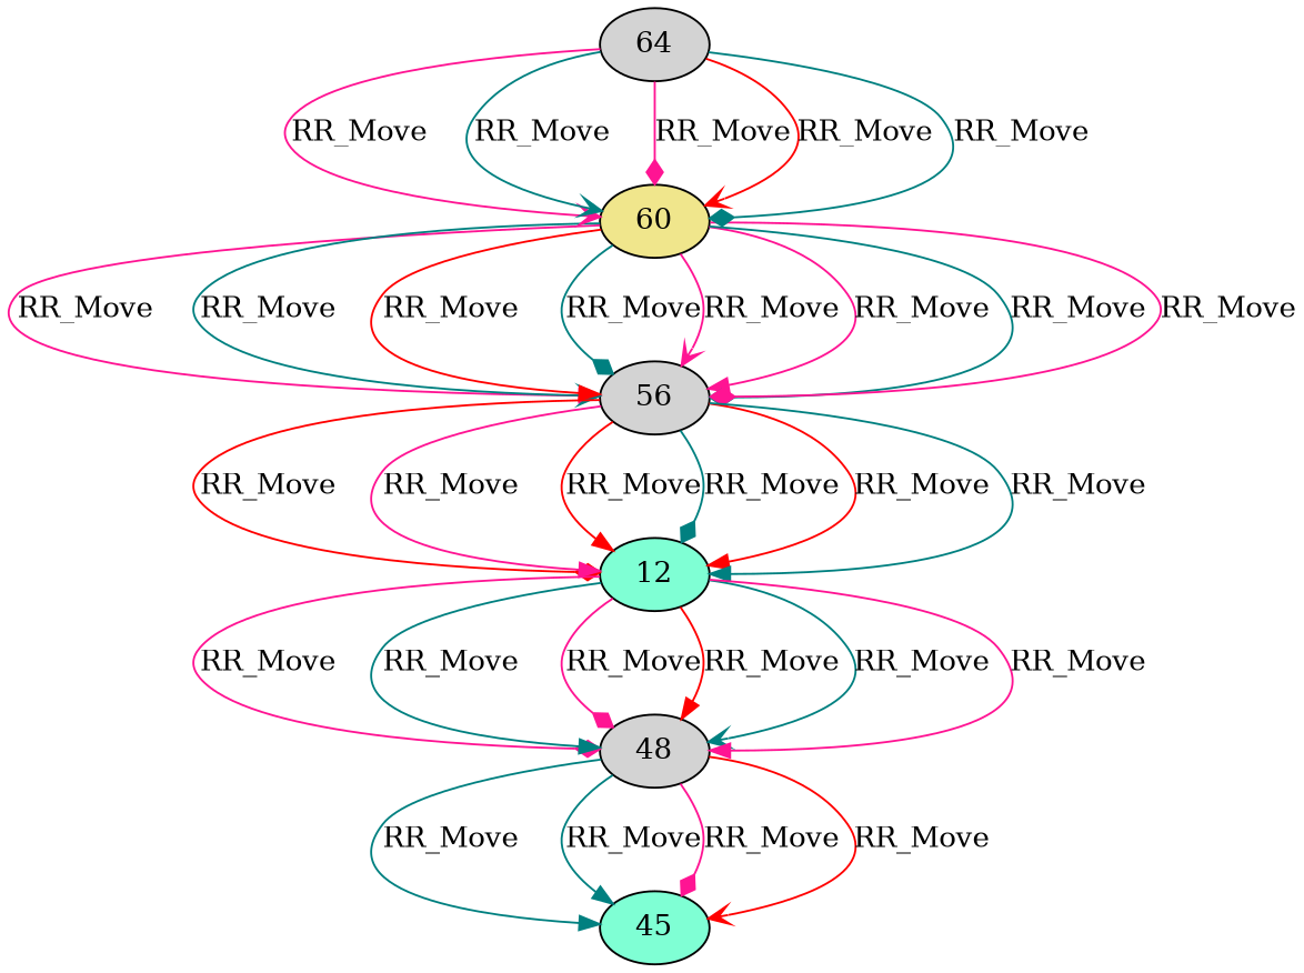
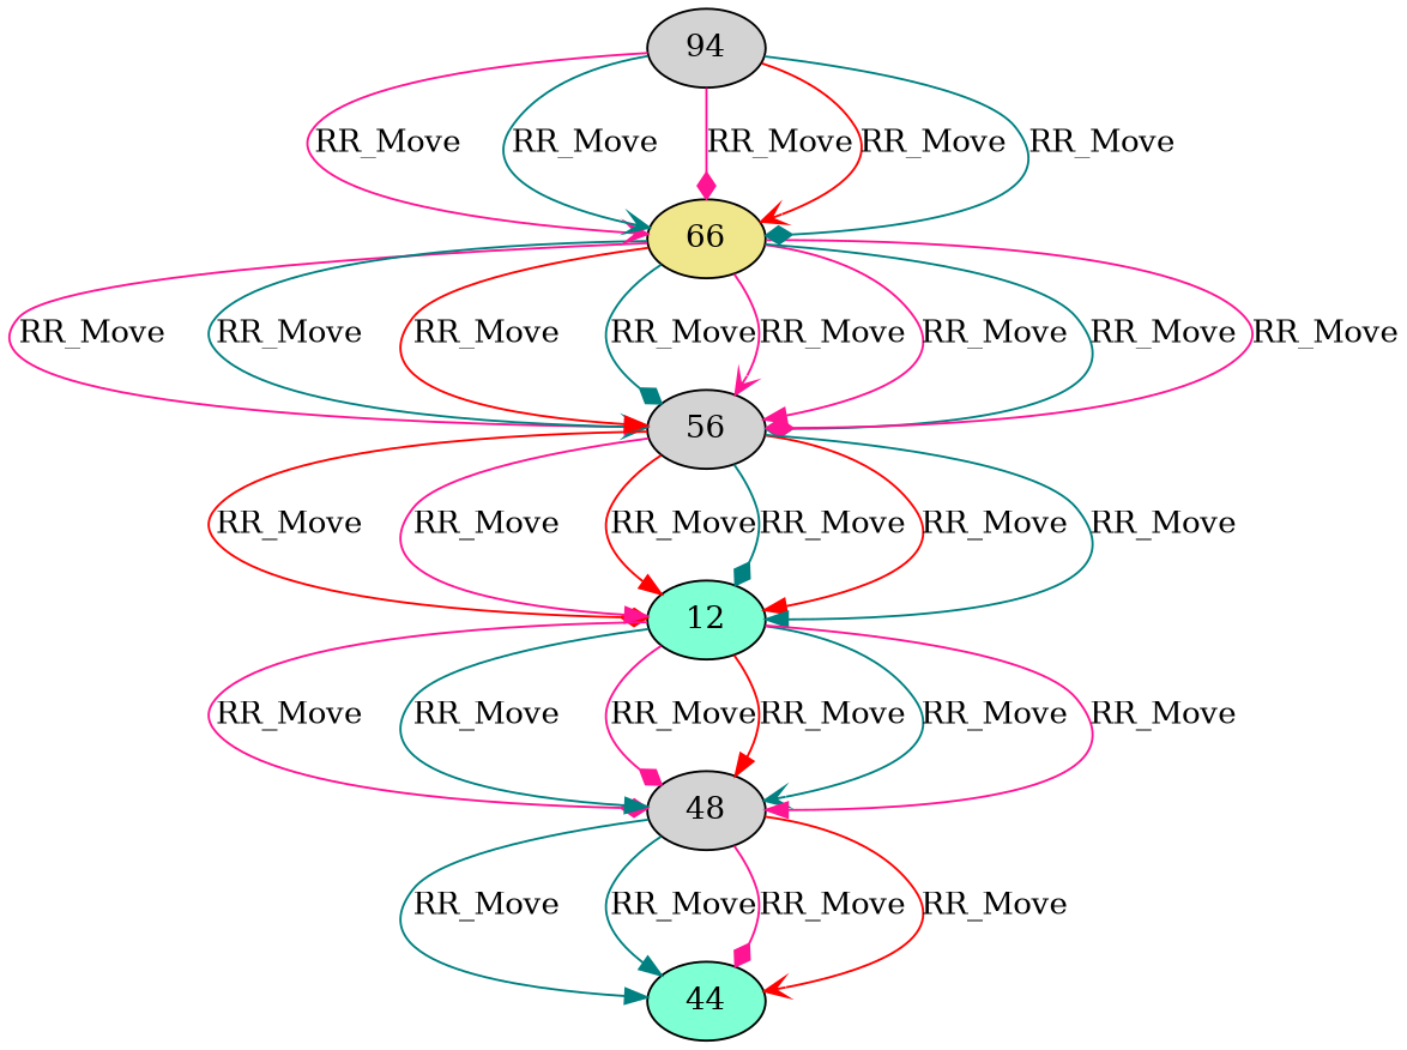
  digraph {
    fontname="DejaVu Serif"
    node [fillcolor=lightgrey fontname="DejaVu Serif" style=filled]
    edge [arrowhead=normal color=deeppink fontname="DejaVu Serif"]
-   60 [fillcolor=khaki]
-   64
+   60 [fillcolor=khaki label=66]
+   64 [label=94]
    56
    n4 [fillcolor=aquamarine label=12]
    48
-   44 [fillcolor=aquamarine label=45]
+   44 [fillcolor=aquamarine]
    60 -> 56 [label=RR_Move]
    60 -> 56 [arrowhead=vee color=teal label=RR_Move]
    60 -> 56 [color=red label=RR_Move]
    60 -> 56 [arrowhead=diamond color=teal label=RR_Move]
    60 -> 56 [arrowhead=vee label=RR_Move]
    60 -> 56 [label=RR_Move]
    60 -> 56 [arrowhead=diamond color=teal label=RR_Move]
    60 -> 56 [arrowhead=diamond label=RR_Move]
    64 -> 60 [arrowhead=vee label=RR_Move]
    64 -> 60 [arrowhead=vee color=teal label=RR_Move]
    64 -> 60 [arrowhead=diamond label=RR_Move]
    64 -> 60 [arrowhead=vee color=red label=RR_Move]
    64 -> 60 [arrowhead=diamond color=teal label=RR_Move]
    56 -> n4 [arrowhead=diamond color=red label=RR_Move]
    56 -> n4 [label=RR_Move]
    56 -> n4 [color=red label=RR_Move]
    56 -> n4 [arrowhead=diamond color=teal label=RR_Move]
    56 -> n4 [color=red label=RR_Move]
    56 -> n4 [color=teal label=RR_Move]
    n4 -> 48 [arrowhead=diamond label=RR_Move]
    n4 -> 48 [color=teal label=RR_Move]
    n4 -> 48 [arrowhead=diamond label=RR_Move]
    n4 -> 48 [color=red label=RR_Move]
    n4 -> 48 [arrowhead=vee color=teal label=RR_Move]
    n4 -> 48 [label=RR_Move]
    48 -> 44 [color=teal label=RR_Move]
    48 -> 44 [color=teal label=RR_Move]
    48 -> 44 [arrowhead=diamond label=RR_Move]
    48 -> 44 [arrowhead=vee color=red label=RR_Move]
  }
